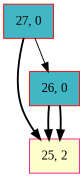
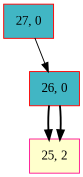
  digraph {
    fontname="Liberation Serif"
    node [color=red fillcolor="/ylgnbu5/3" fontname="Liberation Serif" shape=record style=filled]
    edge [fontname="Liberation Serif" style=bold]
    n1 [label="{27, 0}"]
    n2 [color=deeppink fillcolor="/ylgnbu5/1" label="{25, 2}"]
    n3 [label="{26, 0}"]
-   n1 -> n2
    n1 -> n3 [style=solid]
    n3 -> n2
    n3 -> n2
  }
